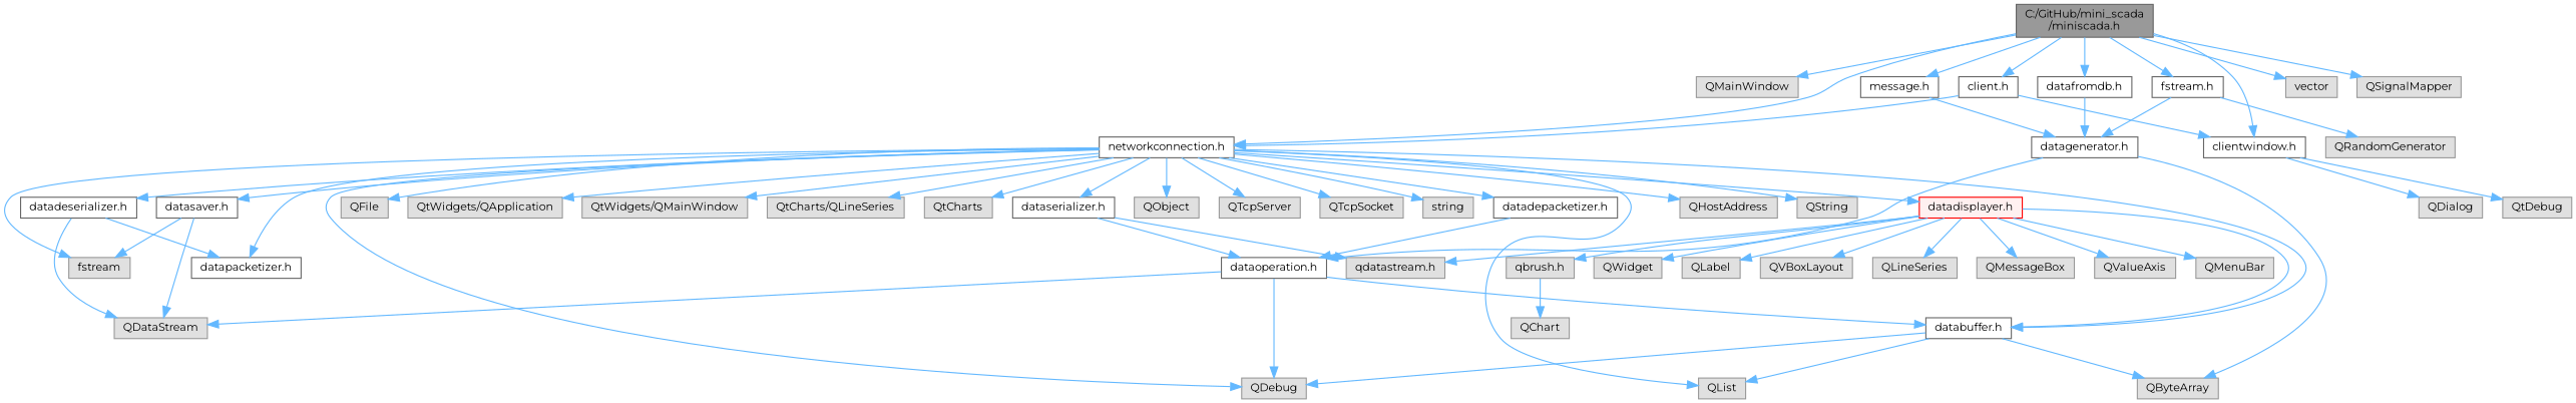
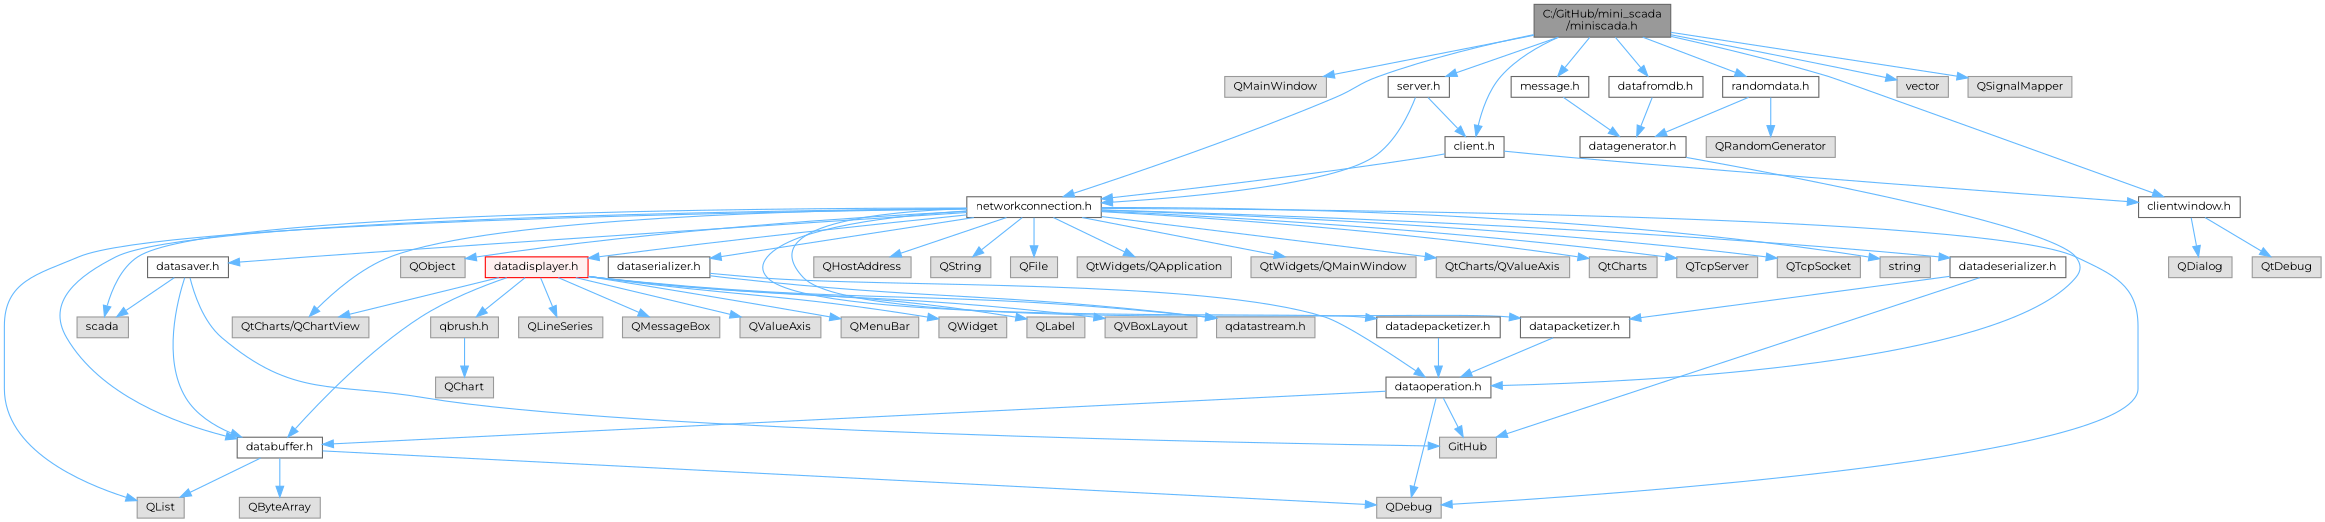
  digraph {
    fontname=Montserrat
    node [color=grey60 fillcolor="#E0E0E0" fontname=Montserrat fontsize=10 shape=box style=filled]
    edge [color=steelblue1 fontname=Montserrat fontsize=10 labelfontname=Helvetica labelfontsize=10 style=solid]
    n1 [color=gray40 fillcolor=grey60 fontcolor=black height=0.2 label="C:/GitHub/mini_scada\l/miniscada.h" width=0.4]
    n2 [height=0.2 label=QMainWindow width=0.4]
    n3 [color=grey40 fillcolor=white height=0.2 label="networkconnection.h" width=0.4]
    n4 [color=grey40 fillcolor=white height=0.2 label="clientwindow.h" width=0.4]
+   n5 [color=grey40 fillcolor=white height=0.2 label="server.h" width=0.4]
    n6 [color=grey40 fillcolor=white height=0.2 label="client.h" width=0.4]
    n7 [color=grey40 fillcolor=white height=0.2 label="message.h" width=0.4]
    n8 [color=grey40 fillcolor=white height=0.2 label="datafromdb.h" width=0.4]
-   n9 [color=grey40 fillcolor=white height=0.2 label="fstream.h" width=0.4]
+   n9 [color=grey40 fillcolor=white height=0.2 label="randomdata.h" width=0.4]
    n10 [height=0.2 label=vector width=0.4]
    n11 [height=0.2 label=QSignalMapper width=0.4]
    n12 [height=0.2 label=QObject width=0.4]
    n13 [height=0.2 label=QTcpServer width=0.4]
    n14 [height=0.2 label=QTcpSocket width=0.4]
    n15 [height=0.2 label=string width=0.4]
    n16 [color=grey40 fillcolor=white height=0.2 label="databuffer.h" width=0.4]
    n17 [height=0.2 label=QList width=0.4]
    n18 [height=0.2 label=QDebug width=0.4]
    n19 [height=0.2 label=QHostAddress width=0.4]
    n20 [height=0.2 label=QString width=0.4]
    n21 [color=grey40 fillcolor=white height=0.2 label="dataserializer.h" width=0.4]
    n22 [color=grey40 fillcolor=white height=0.2 label="datadeserializer.h" width=0.4]
    n23 [color=grey40 fillcolor=white height=0.2 label="datapacketizer.h" width=0.4]
    n24 [color=grey40 fillcolor=white height=0.2 label="datadepacketizer.h" width=0.4]
-   n25 [height=0.2 label=fstream width=0.4]
+   n25 [height=0.2 label=scada width=0.4]
    n26 [height=0.2 label=QFile width=0.4]
    n27 [height=0.2 label="QtWidgets/QApplication" width=0.4]
    n28 [height=0.2 label="QtWidgets/QMainWindow" width=0.4]
-   n30 [height=0.2 label="QtCharts/QLineSeries" width=0.4]
+   n29 [height=0.2 label="QtCharts/QChartView" width=0.4]
+   n30 [height=0.2 label="QtCharts/QValueAxis" width=0.4]
    n31 [height=0.2 label=QtCharts width=0.4]
    n32 [color=grey40 fillcolor=white height=0.2 label="datasaver.h" width=0.4]
    n33 [color=red fillcolor="#FFF0F0" height=0.2 label="datadisplayer.h" width=0.4]
    n34 [height=0.2 label=QDialog width=0.4]
    n35 [height=0.2 label=QtDebug width=0.4]
    n36 [color=grey40 fillcolor=white height=0.2 label="datagenerator.h" width=0.4]
    n37 [height=0.2 label=QRandomGenerator width=0.4]
    n38 [height=0.2 label=QByteArray width=0.4]
    n39 [color=grey40 fillcolor=white height=0.2 label="dataoperation.h" width=0.4]
    n40 [height=0.2 label="qdatastream.h" width=0.4]
-   n41 [height=0.2 label=QDataStream width=0.4]
+   n41 [height=0.2 label=GitHub width=0.4]
    n42 [height=0.2 label=QWidget width=0.4]
    n43 [height=0.2 label=QLabel width=0.4]
    n44 [height=0.2 label=QVBoxLayout width=0.4]
    n45 [height=0.2 label=QLineSeries width=0.4]
    n46 [height=0.2 label=QMessageBox width=0.4]
    n47 [height=0.2 label=QValueAxis width=0.4]
    n48 [height=0.2 label="qbrush.h" width=0.4]
    n49 [height=0.2 label=QMenuBar width=0.4]
    n50 [height=0.2 label=QChart width=0.4]
    n1 -> n2
    n1 -> n3
    n1 -> n4
+   n1 -> n5
    n1 -> n6
    n1 -> n7
    n1 -> n8
    n1 -> n9
    n1 -> n10
    n1 -> n11
    n3 -> n12
    n3 -> n13
    n3 -> n14
    n3 -> n15
    n3 -> n16
    n3 -> n17
    n3 -> n18
    n3 -> n19
    n3 -> n20
    n3 -> n21
    n3 -> n22
    n3 -> n23
    n3 -> n24
    n3 -> n25
    n3 -> n26
    n3 -> n27
    n3 -> n28
+   n3 -> n29
    n3 -> n30
    n3 -> n31
    n3 -> n32
    n3 -> n33
    n4 -> n34
    n4 -> n35
+   n5 -> n3
+   n5 -> n6
    n6 -> n3
    n6 -> n4
    n7 -> n36
    n8 -> n36
    n9 -> n36
    n9 -> n37
    n16 -> n17
    n16 -> n18
    n16 -> n38
    n21 -> n39
    n21 -> n40
    n22 -> n23
    n22 -> n41
+   n23 -> n39
    n24 -> n39
+   n32 -> n16
    n32 -> n25
    n32 -> n41
    n33 -> n16
+   n33 -> n29
    n33 -> n40
    n33 -> n42
    n33 -> n43
    n33 -> n44
    n33 -> n45
    n33 -> n46
    n33 -> n47
    n33 -> n48
    n33 -> n49
-   n36 -> n38
    n36 -> n39
    n39 -> n16
    n39 -> n18
    n39 -> n41
    n48 -> n50
  }
